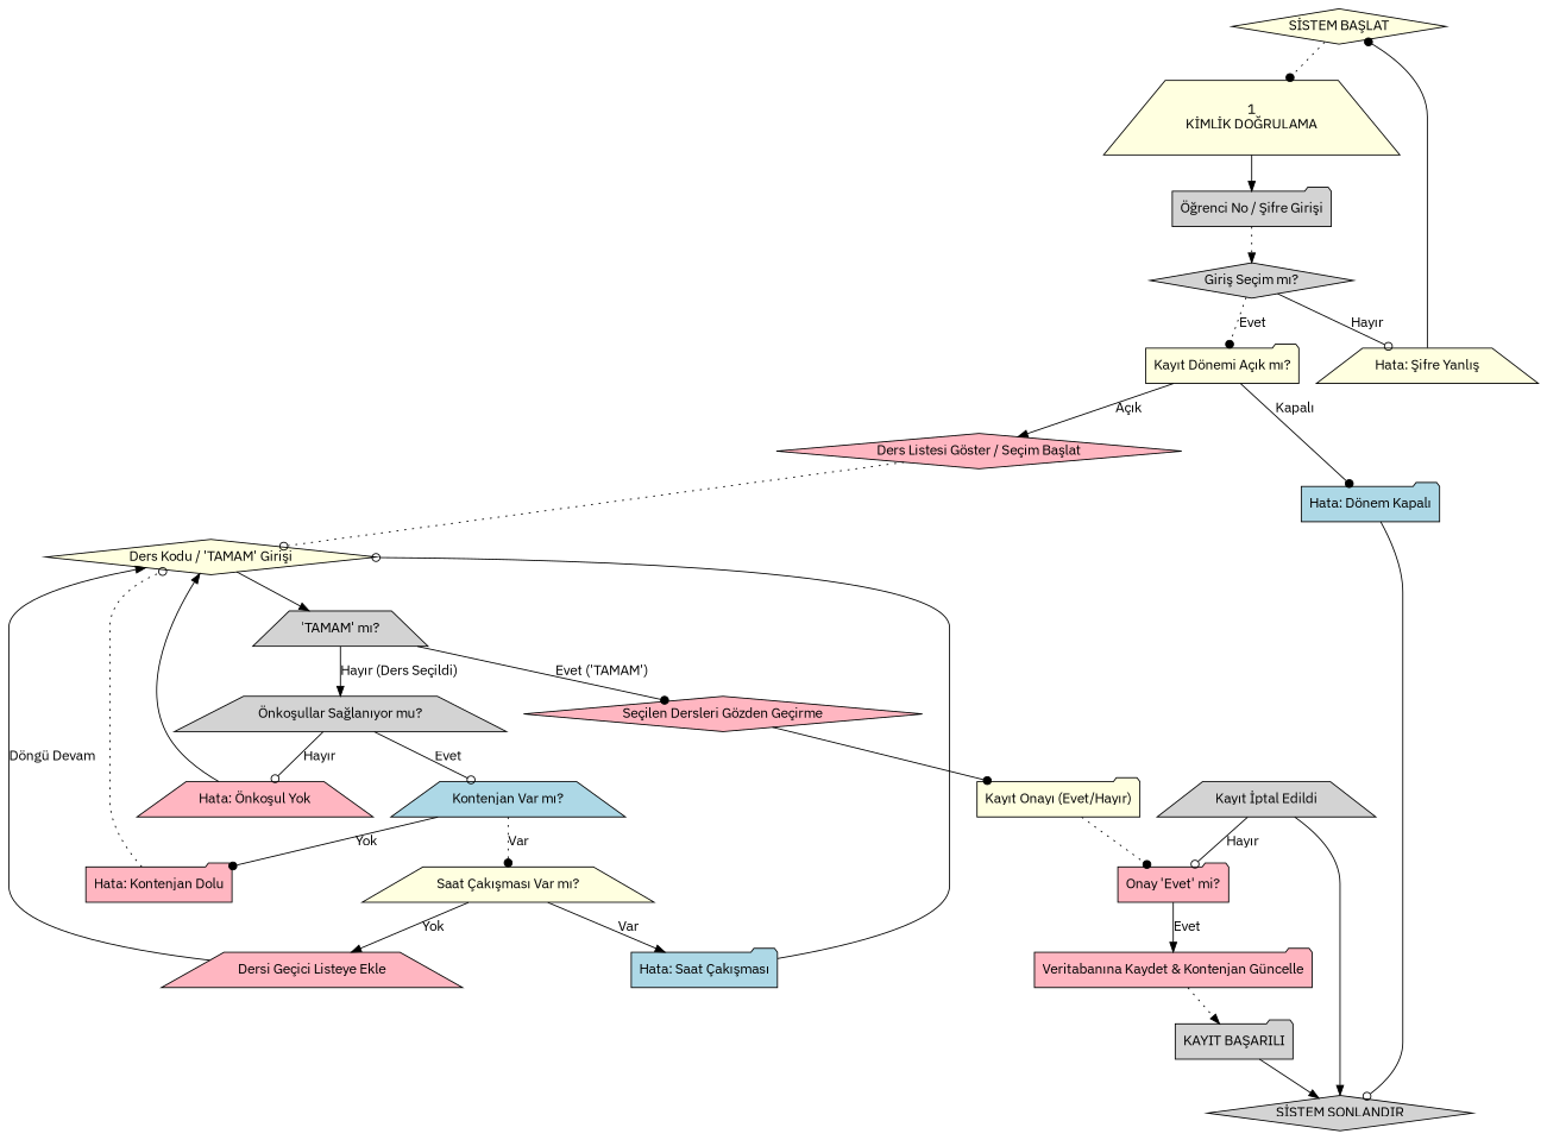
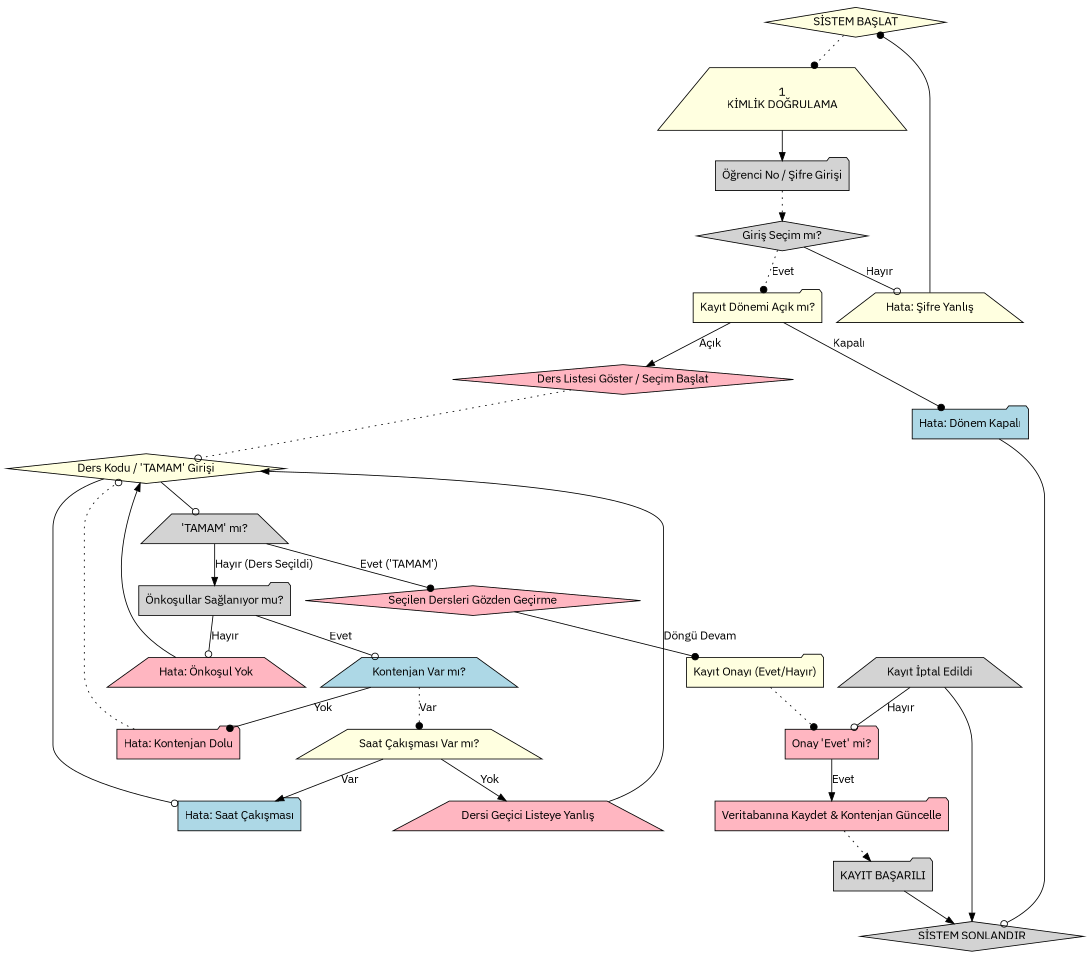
  digraph {
    fontname="IBM Plex Sans"
    rankdir=TB
    node [fillcolor=lightyellow fontname="IBM Plex Sans" shape=trapezium style=filled]
    edge [arrowhead=normal fontname="IBM Plex Sans" style=solid]
    n1 [label="SİSTEM BAŞLAT" shape=diamond]
    n2 [label="1\nKİMLİK DOĞRULAMA"]
    n3 [fillcolor=lightgrey label="Öğrenci No / Şifre Girişi" shape=folder]
    n4 [fillcolor=lightgrey label="Giriş Seçim mı?" shape=diamond]
    n5 [label="Kayıt Dönemi Açık mı?" shape=folder]
    n6 [label="Hata: Şifre Yanlış"]
    n7 [fillcolor=lightpink label="Ders Listesi Göster / Seçim Başlat" shape=diamond]
    n8 [fillcolor=lightblue label="Hata: Dönem Kapalı" shape=folder]
    n9 [label="Ders Kodu / 'TAMAM' Girişi" shape=diamond]
    n10 [fillcolor=lightgrey label="SİSTEM SONLANDIR" shape=diamond]
    n11 [fillcolor=lightgrey label="'TAMAM' mı?"]
-   n12 [fillcolor=lightgrey label="Önkoşullar Sağlanıyor mu?"]
+   n12 [fillcolor=lightgrey label="Önkoşullar Sağlanıyor mu?" shape=folder]
    n13 [fillcolor=lightpink label="Seçilen Dersleri Gözden Geçirme" shape=diamond]
    n14 [fillcolor=lightblue label="Kontenjan Var mı?"]
    n15 [fillcolor=lightpink label="Hata: Önkoşul Yok"]
    n16 [label="Kayıt Onayı (Evet/Hayır)" shape=folder]
    n17 [label="Saat Çakışması Var mı?"]
    n18 [fillcolor=lightpink label="Hata: Kontenjan Dolu" shape=folder]
-   n19 [fillcolor=lightpink label="Dersi Geçici Listeye Ekle"]
+   n19 [fillcolor=lightpink label="Dersi Geçici Listeye Yanlış"]
    n20 [fillcolor=lightblue label="Hata: Saat Çakışması" shape=folder]
    n21 [fillcolor=lightpink label="Onay 'Evet' mi?" shape=folder]
    n22 [fillcolor=lightpink label="Veritabanına Kaydet & Kontenjan Güncelle" shape=folder]
    n23 [fillcolor=lightgrey label="KAYIT BAŞARILI" shape=folder]
    n24 [fillcolor=lightgrey label="Kayıt İptal Edildi"]
    n1 -> n2 [arrowhead=dot style=dotted]
    n2 -> n3
    n3 -> n4 [style=dotted]
    n4 -> n5 [arrowhead=dot label=Evet style=dotted]
    n4 -> n6 [arrowhead=odot label="Hayır"]
    n5 -> n7 [label="Açık"]
    n5 -> n8 [arrowhead=dot label="Kapalı"]
    n6 -> n1 [arrowhead=dot]
    n7 -> n9 [arrowhead=odot style=dotted]
    n8 -> n10 [arrowhead=odot]
-   n9 -> n11
+   n9 -> n11 [arrowhead=odot]
    n11 -> n12 [label="Hayır (Ders Seçildi)"]
    n11 -> n13 [arrowhead=dot label="Evet ('TAMAM')"]
    n12 -> n14 [arrowhead=odot label=Evet]
    n12 -> n15 [arrowhead=odot label="Hayır"]
    n13 -> n16 [arrowhead=dot]
    n14 -> n17 [arrowhead=dot label=Var style=dotted]
    n14 -> n18 [arrowhead=dot label=Yok]
    n15 -> n9
    n16 -> n21 [arrowhead=dot style=dotted]
    n17 -> n19 [label=Yok]
    n17 -> n20 [label=Var]
    n18 -> n9 [arrowhead=odot style=dotted]
    n19 -> n9 [label="Döngü Devam"]
-   n20 -> n9 [arrowhead=odot]
+   n9 -> n20 [arrowhead=odot]
    n21 -> n22 [label=Evet]
    n22 -> n23 [style=dotted]
    n23 -> n10
    n24 -> n10
    n24 -> n21 [arrowhead=odot label="Hayır"]
  }
